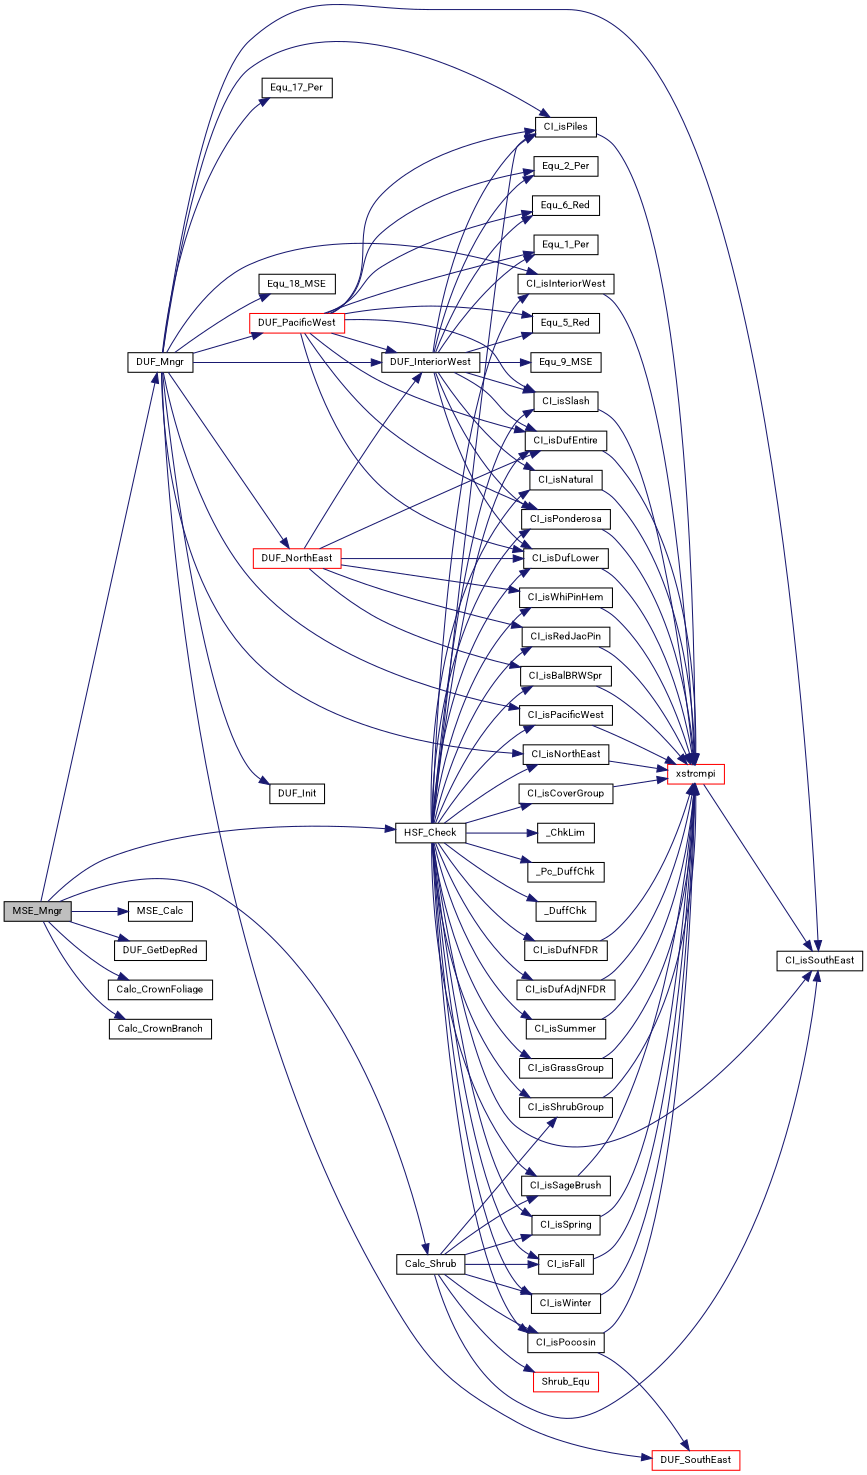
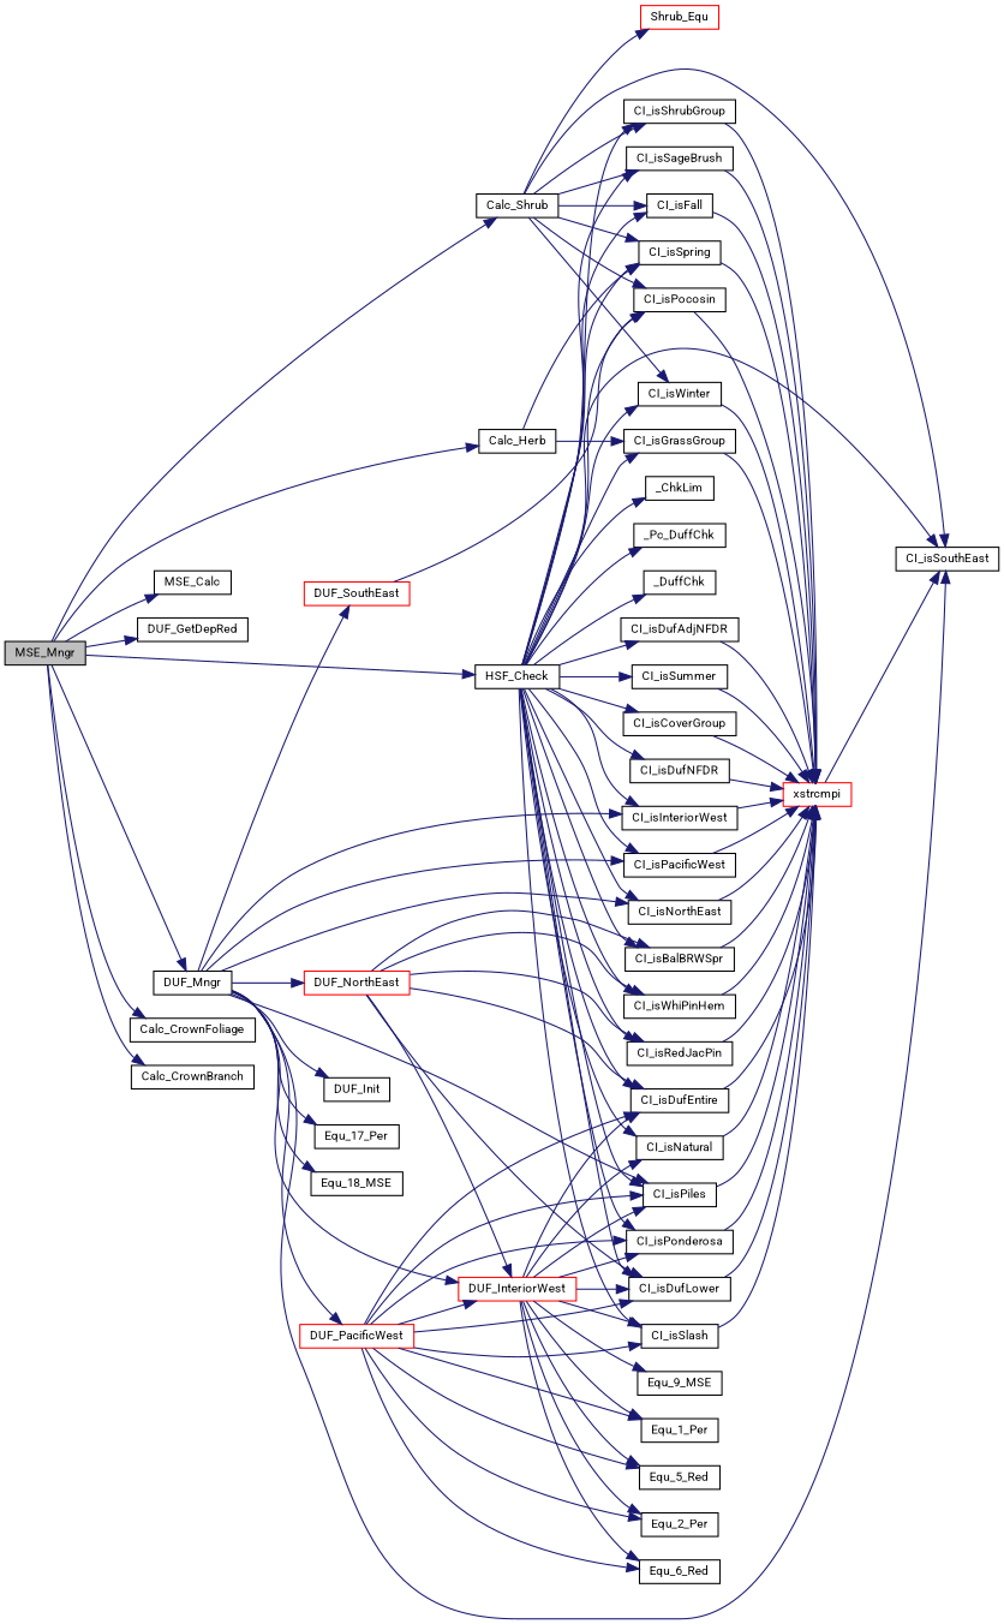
  digraph {
    fontname=Roboto
    rankdir=LR
    node [color=black fillcolor=white fontname=Roboto fontsize=10 shape=record style=filled]
    edge [color=midnightblue fontname=Roboto fontsize=10 labelfontname=Helvetica labelfontsize=10 style=solid]
    n1 [fillcolor=grey75 fontcolor=black height=0.2 label=MSE_Mngr width=0.4]
    n2 [height=0.2 label=HSF_Check width=0.4]
    n3 [height=0.2 label=DUF_Mngr width=0.4]
    n4 [height=0.2 label=MSE_Calc width=0.4]
    n5 [height=0.2 label=DUF_GetDepRed width=0.4]
+   n6 [height=0.2 label=Calc_Herb width=0.4]
    n7 [height=0.2 label=Calc_Shrub width=0.4]
    n8 [height=0.2 label=Calc_CrownFoliage width=0.4]
    n9 [height=0.2 label=Calc_CrownBranch width=0.4]
    n10 [height=0.2 label=_ChkLim width=0.4]
    n11 [height=0.2 label=_Pc_DuffChk width=0.4]
    n12 [height=0.2 label=_DuffChk width=0.4]
    n13 [height=0.2 label=CI_isSouthEast width=0.4]
    n14 [height=0.2 label=CI_isInteriorWest width=0.4]
    n15 [height=0.2 label=CI_isPacificWest width=0.4]
    n16 [height=0.2 label=CI_isNorthEast width=0.4]
    n17 [height=0.2 label=CI_isPiles width=0.4]
    n18 [height=0.2 label=CI_isNatural width=0.4]
    n19 [height=0.2 label=CI_isSlash width=0.4]
    n20 [height=0.2 label=CI_isDufEntire width=0.4]
    n21 [height=0.2 label=CI_isDufLower width=0.4]
    n22 [height=0.2 label=CI_isDufNFDR width=0.4]
    n23 [height=0.2 label=CI_isDufAdjNFDR width=0.4]
    n24 [height=0.2 label=CI_isSpring width=0.4]
    n25 [height=0.2 label=CI_isFall width=0.4]
    n26 [height=0.2 label=CI_isSummer width=0.4]
    n27 [height=0.2 label=CI_isWinter width=0.4]
    n28 [height=0.2 label=CI_isGrassGroup width=0.4]
    n29 [height=0.2 label=CI_isShrubGroup width=0.4]
    n30 [height=0.2 label=CI_isSageBrush width=0.4]
    n31 [height=0.2 label=CI_isPocosin width=0.4]
    n32 [height=0.2 label=CI_isPonderosa width=0.4]
    n33 [height=0.2 label=CI_isWhiPinHem width=0.4]
    n34 [height=0.2 label=CI_isRedJacPin width=0.4]
    n35 [height=0.2 label=CI_isBalBRWSpr width=0.4]
    n36 [height=0.2 label=CI_isCoverGroup width=0.4]
    n37 [height=0.2 label=DUF_Init width=0.4]
    n38 [height=0.2 label=Equ_17_Per width=0.4]
    n39 [height=0.2 label=Equ_18_MSE width=0.4]
-   n40 [height=0.2 label=DUF_InteriorWest width=0.4]
+   n40 [color=red height=0.2 label=DUF_InteriorWest width=0.4]
    n41 [color=red height=0.2 label=DUF_PacificWest width=0.4]
    n42 [color=red height=0.2 label=DUF_NorthEast width=0.4]
    n43 [color=red height=0.2 label=DUF_SouthEast width=0.4]
    n44 [color=red height=0.2 label=Shrub_Equ width=0.4]
    n45 [color=red height=0.2 label=xstrcmpi width=0.4]
    n46 [height=0.2 label=Equ_1_Per width=0.4]
    n47 [height=0.2 label=Equ_5_Red width=0.4]
    n48 [height=0.2 label=Equ_9_MSE width=0.4]
    n49 [height=0.2 label=Equ_2_Per width=0.4]
    n50 [height=0.2 label=Equ_6_Red width=0.4]
    n1 -> n2
    n1 -> n3
    n1 -> n4
    n1 -> n5
+   n1 -> n6
    n1 -> n7
    n1 -> n8
    n1 -> n9
    n2 -> n10
    n2 -> n11
    n2 -> n12
    n2 -> n13
    n2 -> n14
    n2 -> n15
    n2 -> n16
    n2 -> n17
    n2 -> n18
    n2 -> n19
    n2 -> n20
    n2 -> n21
    n2 -> n22
    n2 -> n23
    n2 -> n24
    n2 -> n25
    n2 -> n26
    n2 -> n27
    n2 -> n28
    n2 -> n29
    n2 -> n30
    n2 -> n31
    n2 -> n32
    n2 -> n33
    n2 -> n34
    n2 -> n35
    n2 -> n36
    n3 -> n13
    n3 -> n14
    n3 -> n15
    n3 -> n16
    n3 -> n17
    n3 -> n37
    n3 -> n38
    n3 -> n39
    n3 -> n40
    n3 -> n41
    n3 -> n42
    n3 -> n43
+   n6 -> n24
+   n6 -> n28
    n7 -> n13
    n7 -> n24
    n7 -> n25
    n7 -> n27
    n7 -> n29
    n7 -> n30
    n7 -> n31
    n7 -> n44
    n14 -> n45
    n15 -> n45
    n16 -> n45
    n17 -> n45
    n18 -> n45
    n19 -> n45
    n20 -> n45
    n21 -> n45
    n22 -> n45
    n23 -> n45
    n24 -> n45
    n25 -> n45
    n26 -> n45
    n27 -> n45
    n28 -> n45
    n29 -> n45
    n30 -> n45
    n31 -> n45
    n32 -> n45
    n33 -> n45
    n34 -> n45
    n35 -> n45
    n36 -> n45
    n40 -> n17
    n40 -> n18
    n40 -> n19
    n40 -> n20
    n40 -> n21
    n40 -> n32
    n40 -> n46
    n40 -> n47
    n40 -> n48
    n40 -> n49
    n40 -> n50
    n41 -> n17
    n41 -> n19
    n41 -> n20
    n41 -> n21
    n41 -> n32
    n41 -> n40
    n41 -> n46
    n41 -> n47
    n41 -> n49
    n41 -> n50
    n42 -> n20
    n42 -> n21
    n42 -> n33
    n42 -> n34
    n42 -> n35
    n42 -> n40
-   n31 -> n43
+   n43 -> n31
    n45 -> n13
  }
